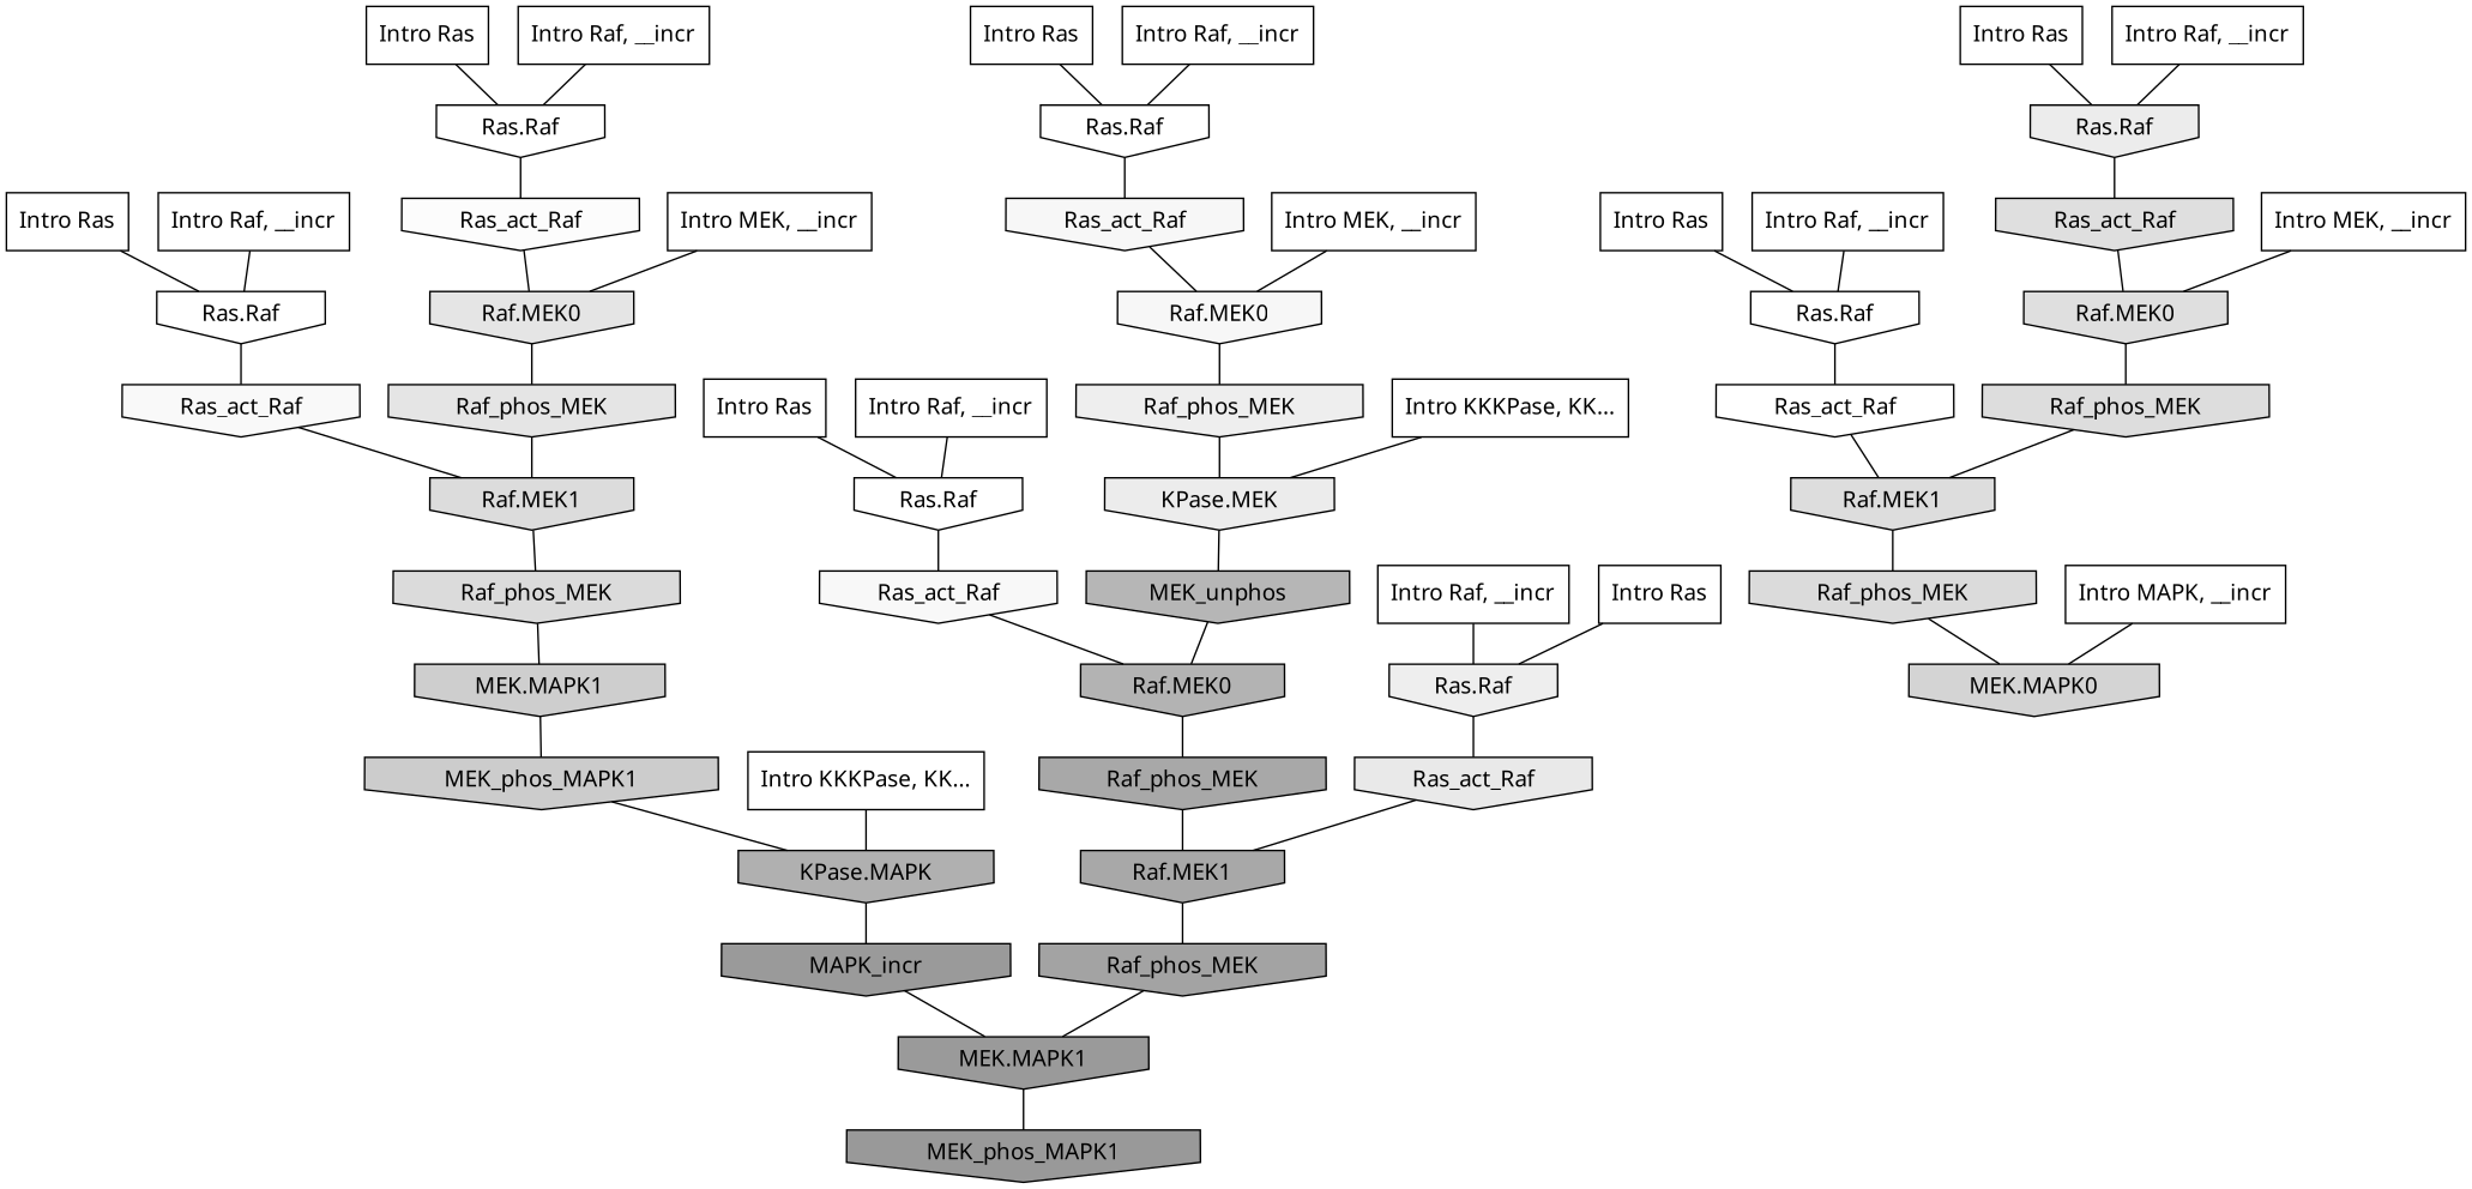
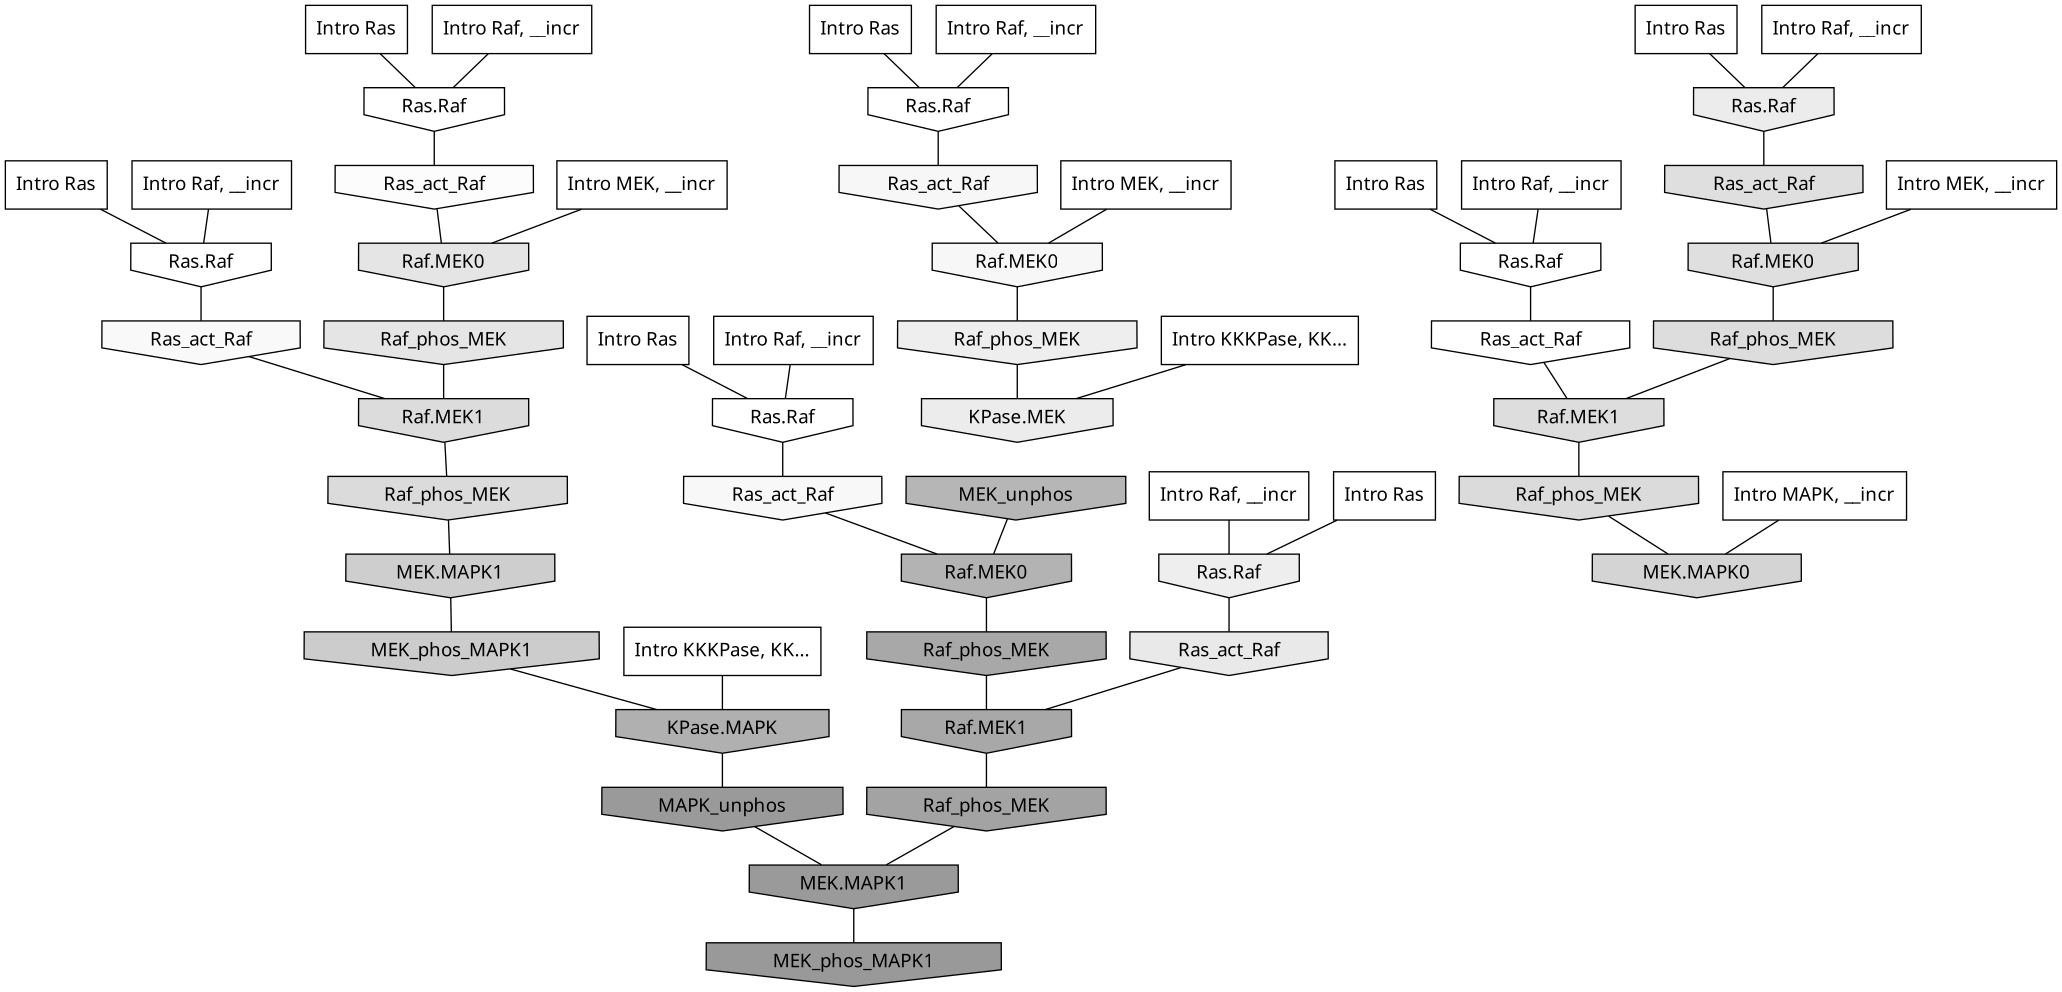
  digraph {
    rankdir=TB
    ranksep=0.30
    node [fillcolor="0.000 0.000 1.000" fontname="CMU Serif" shape=invhouse style=filled]
    edge [color="0.000 0.000 0.000" dir=none fontname="CMU Serif"]
    n1 [label="Intro Ras" shape=rectangle]
    n2 [label="Ras.Raf"]
    n3 [fillcolor="0.000 0.000 0.966" label=Ras_act_Raf]
    n4 [label="Intro Ras" shape=rectangle]
    n5 [label="Ras.Raf"]
    n6 [fillcolor="0.000 0.000 0.985" label=Ras_act_Raf]
    n7 [label="Intro Ras" shape=rectangle]
    n8 [fillcolor="0.000 0.000 0.930" label="Ras.Raf"]
    n9 [fillcolor="0.000 0.000 0.914" label=Ras_act_Raf]
    n10 [label="Intro Ras" shape=rectangle]
    n11 [label="Ras.Raf"]
    n12 [label=Ras_act_Raf]
    n13 [label="Intro Ras" shape=rectangle]
    n14 [label="Ras.Raf"]
    n15 [fillcolor="0.000 0.000 0.972" label=Ras_act_Raf]
    n16 [label="Intro Ras" shape=rectangle]
    n17 [fillcolor="0.000 0.000 0.923" label="Ras.Raf"]
    n18 [fillcolor="0.000 0.000 0.874" label=Ras_act_Raf]
    n19 [label="Intro Ras" shape=rectangle]
    n20 [label="Ras.Raf"]
    n21 [fillcolor="0.000 0.000 0.975" label=Ras_act_Raf]
    n22 [label="Intro Raf, __incr" shape=rectangle]
    n23 [label="Intro Raf, __incr" shape=rectangle]
    n24 [label="Intro Raf, __incr" shape=rectangle]
    n25 [label="Intro Raf, __incr" shape=rectangle]
    n26 [label="Intro Raf, __incr" shape=rectangle]
    n27 [label="Intro Raf, __incr" shape=rectangle]
    n28 [label="Intro Raf, __incr" shape=rectangle]
    n29 [label="Intro MEK, __incr" shape=rectangle]
    n30 [fillcolor="0.000 0.000 0.874" label="Raf.MEK0"]
    n31 [fillcolor="0.000 0.000 0.866" label=Raf_phos_MEK]
    n32 [label="Intro MEK, __incr" shape=rectangle]
    n33 [fillcolor="0.000 0.000 0.966" label="Raf.MEK0"]
    n34 [fillcolor="0.000 0.000 0.930" label=Raf_phos_MEK]
    n35 [label="Intro MEK, __incr" shape=rectangle]
    n36 [fillcolor="0.000 0.000 0.897" label="Raf.MEK0"]
    n37 [fillcolor="0.000 0.000 0.895" label=Raf_phos_MEK]
    n38 [label="Intro MAPK, __incr" shape=rectangle]
    n39 [fillcolor="0.000 0.000 0.831" label="MEK.MAPK0"]
    n40 [label="Intro KKKPase, KK..." shape=rectangle]
    n41 [fillcolor="0.000 0.000 0.691" label="KPase.MAPK"]
-   n42 [fillcolor="0.000 0.000 0.605" label=MAPK_incr]
+   n42 [fillcolor="0.000 0.000 0.605" label=MAPK_unphos]
    n43 [label="Intro KKKPase, KK..." shape=rectangle]
    n44 [fillcolor="0.000 0.000 0.925" label="KPase.MEK"]
    n45 [fillcolor="0.000 0.000 0.711" label=MEK_unphos]
    n46 [fillcolor="0.000 0.000 0.863" label="Raf.MEK1"]
    n47 [fillcolor="0.000 0.000 0.701" label="Raf.MEK0"]
    n48 [fillcolor="0.000 0.000 0.864" label="Raf.MEK1"]
    n49 [fillcolor="0.000 0.000 0.856" label=Raf_phos_MEK]
    n50 [fillcolor="0.000 0.000 0.856" label=Raf_phos_MEK]
    n51 [fillcolor="0.000 0.000 0.657" label=Raf_phos_MEK]
    n52 [fillcolor="0.000 0.000 0.657" label="Raf.MEK1"]
    n53 [fillcolor="0.000 0.000 0.638" label=Raf_phos_MEK]
    n54 [fillcolor="0.000 0.000 0.805" label="MEK.MAPK1"]
    n55 [fillcolor="0.000 0.000 0.800" label=MEK_phos_MAPK1]
    n56 [fillcolor="0.000 0.000 0.605" label="MEK.MAPK1"]
    n57 [fillcolor="0.000 0.000 0.600" label=MEK_phos_MAPK1]
    n1 -> n2
    n2 -> n3
    n3 -> n33
    n4 -> n5
    n5 -> n6
    n6 -> n36
    n7 -> n8
    n8 -> n9
    n9 -> n52
    n10 -> n11
    n11 -> n12
    n12 -> n48
    n13 -> n14
    n14 -> n15
    n15 -> n47
    n16 -> n17
    n17 -> n18
    n18 -> n30
    n19 -> n20
    n20 -> n21
    n21 -> n46
    n22 -> n17
    n23 -> n11
    n24 -> n20
    n25 -> n14
    n26 -> n5
    n27 -> n2
    n28 -> n8
    n29 -> n30
    n30 -> n31
    n31 -> n48
    n32 -> n33
    n33 -> n34
    n34 -> n44
    n35 -> n36
    n36 -> n37
    n37 -> n46
    n38 -> n39
    n40 -> n41
    n41 -> n42
    n42 -> n56
    n43 -> n44
-   n44 -> n45
    n45 -> n47
    n46 -> n50
    n47 -> n51
    n48 -> n49
    n49 -> n39
    n50 -> n54
    n51 -> n52
    n52 -> n53
    n53 -> n56
    n54 -> n55
    n55 -> n41
    n56 -> n57
  }
